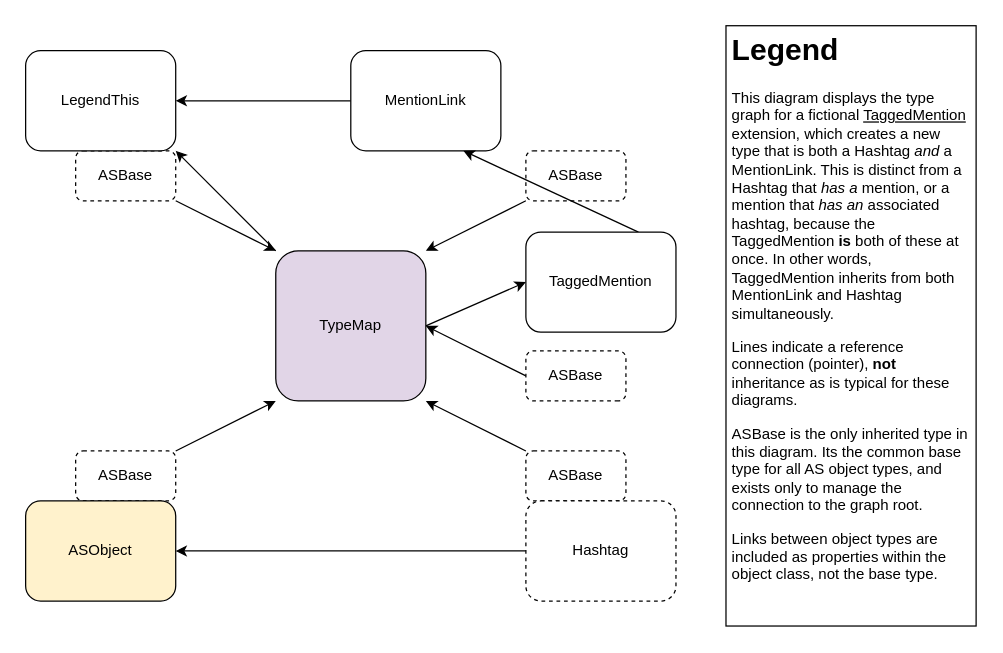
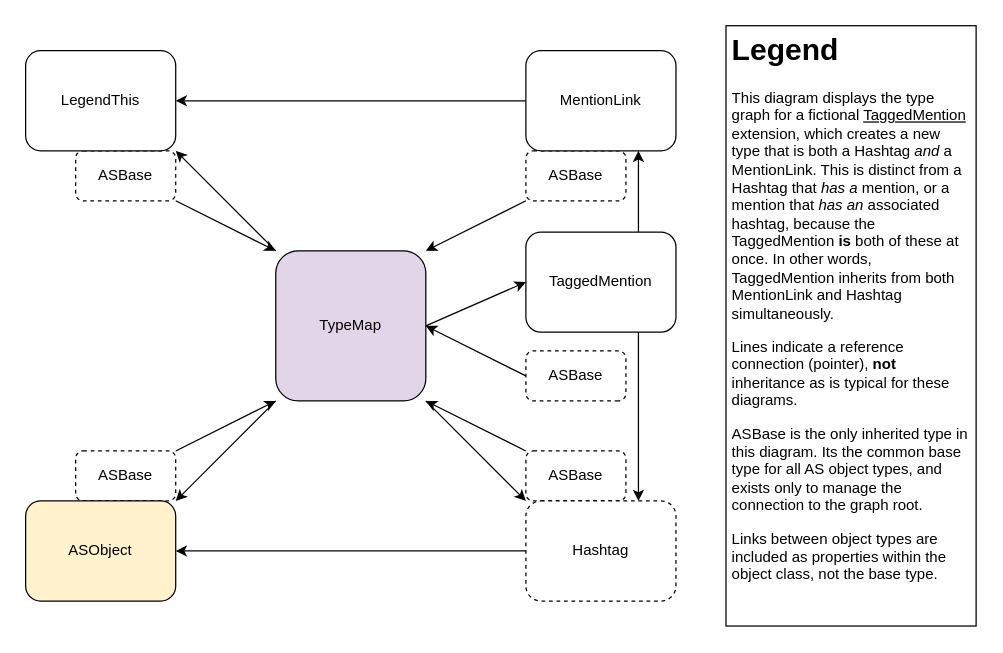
  <mxCell id="0" />
  <mxCell id="1" parent="0" />
+ <mxCell id="2" style="edgeStyle=none;html=1;exitX=0;exitY=1;exitDx=0;exitDy=0;entryX=1;entryY=0;entryDx=0;entryDy=0;startArrow=none;startFill=0;" edge="1" parent="1" source="6" target="12"><mxGeometry relative="1" as="geometry" /></mxCell>
  <mxCell id="3" style="edgeStyle=none;html=1;exitX=0;exitY=0;exitDx=0;exitDy=0;entryX=1;entryY=1;entryDx=0;entryDy=0;startArrow=none;startFill=0;" edge="1" parent="1" source="6" target="9"><mxGeometry relative="1" as="geometry" /></mxCell>
+ <mxCell id="4" style="edgeStyle=none;html=1;exitX=1;exitY=1;exitDx=0;exitDy=0;entryX=0;entryY=0;entryDx=0;entryDy=0;startArrow=none;startFill=0;" edge="1" parent="1" source="6" target="20"><mxGeometry relative="1" as="geometry" /></mxCell>
  <mxCell id="5" style="edgeStyle=none;html=1;exitX=1;exitY=0.5;exitDx=0;exitDy=0;entryX=0;entryY=0.5;entryDx=0;entryDy=0;startArrow=none;startFill=0;" edge="1" parent="1" source="6" target="25"><mxGeometry relative="1" as="geometry" /></mxCell>
  <mxCell id="6" value="TypeMap" style="rounded=1;whiteSpace=wrap;html=1;fillColor=#e1d5e7;" vertex="1" parent="1"><mxGeometry x="220" y="200" width="120" height="120" as="geometry" /></mxCell>
  <mxCell id="7" style="edgeStyle=none;html=1;exitX=1;exitY=1;exitDx=0;exitDy=0;entryX=0;entryY=0;entryDx=0;entryDy=0;startArrow=none;startFill=0;" edge="1" parent="1" source="8" target="6"><mxGeometry relative="1" as="geometry" /></mxCell>
  <mxCell id="8" value="ASBase" style="rounded=1;whiteSpace=wrap;html=1;dashed=1;" vertex="1" parent="1"><mxGeometry x="60" y="120" width="80" height="40" as="geometry" /></mxCell>
  <mxCell id="9" value="LegendThis" style="rounded=1;whiteSpace=wrap;html=1;" vertex="1" parent="1"><mxGeometry x="20" y="40" width="120" height="80" as="geometry" /></mxCell>
  <mxCell id="10" style="edgeStyle=none;html=1;exitX=1;exitY=0;exitDx=0;exitDy=0;entryX=0;entryY=1;entryDx=0;entryDy=0;startArrow=none;startFill=0;" edge="1" parent="1" source="11" target="6"><mxGeometry relative="1" as="geometry" /></mxCell>
  <mxCell id="11" value="ASBase" style="rounded=1;whiteSpace=wrap;html=1;dashed=1;" vertex="1" parent="1"><mxGeometry x="60" y="360" width="80" height="40" as="geometry" /></mxCell>
  <mxCell id="12" value="ASObject" style="rounded=1;whiteSpace=wrap;html=1;fillColor=#fff2cc;" vertex="1" parent="1"><mxGeometry x="20" y="400" width="120" height="80" as="geometry" /></mxCell>
  <mxCell id="13" style="edgeStyle=none;html=1;exitX=0;exitY=1;exitDx=0;exitDy=0;entryX=1;entryY=0;entryDx=0;entryDy=0;startArrow=none;startFill=0;" edge="1" parent="1" source="14" target="6"><mxGeometry relative="1" as="geometry" /></mxCell>
  <mxCell id="14" value="ASBase" style="rounded=1;whiteSpace=wrap;html=1;dashed=1;" vertex="1" parent="1"><mxGeometry x="420" y="120" width="80" height="40" as="geometry" /></mxCell>
  <mxCell id="15" style="edgeStyle=none;html=1;exitX=0;exitY=0.5;exitDx=0;exitDy=0;entryX=1;entryY=0.5;entryDx=0;entryDy=0;startArrow=none;startFill=0;" edge="1" parent="1" source="16" target="9"><mxGeometry relative="1" as="geometry" /></mxCell>
- <mxCell id="16" value="MentionLink" style="rounded=1;whiteSpace=wrap;html=1;" vertex="1" parent="1"><mxGeometry x="280" y="40" width="120" height="80" as="geometry" /></mxCell>
+ <mxCell id="16" value="MentionLink" style="rounded=1;whiteSpace=wrap;html=1;" vertex="1" parent="1"><mxGeometry x="420" y="40" width="120" height="80" as="geometry" /></mxCell>
  <mxCell id="17" style="edgeStyle=none;html=1;exitX=0;exitY=0;exitDx=0;exitDy=0;entryX=1;entryY=1;entryDx=0;entryDy=0;startArrow=none;startFill=0;" edge="1" parent="1" source="18" target="6"><mxGeometry relative="1" as="geometry" /></mxCell>
  <mxCell id="18" value="ASBase" style="rounded=1;whiteSpace=wrap;html=1;dashed=1;" vertex="1" parent="1"><mxGeometry x="420" y="360" width="80" height="40" as="geometry" /></mxCell>
  <mxCell id="19" style="edgeStyle=none;html=1;exitX=0;exitY=0.5;exitDx=0;exitDy=0;entryX=1;entryY=0.5;entryDx=0;entryDy=0;startArrow=none;startFill=0;" edge="1" parent="1" source="20" target="12"><mxGeometry relative="1" as="geometry" /></mxCell>
  <mxCell id="20" value="Hashtag" style="rounded=1;whiteSpace=wrap;html=1;dashed=1;" vertex="1" parent="1"><mxGeometry x="420" y="400" width="120" height="80" as="geometry" /></mxCell>
  <mxCell id="21" style="edgeStyle=none;html=1;exitX=1;exitY=0.5;exitDx=0;exitDy=0;entryX=1;entryY=0.5;entryDx=0;entryDy=0;startArrow=none;startFill=0;" edge="1" parent="1" source="22" target="6"><mxGeometry relative="1" as="geometry" /></mxCell>
  <mxCell id="22" value="ASBase" style="rounded=1;whiteSpace=wrap;html=1;dashed=1;direction=west;" vertex="1" parent="1"><mxGeometry x="420" y="280" width="80" height="40" as="geometry" /></mxCell>
  <mxCell id="23" style="edgeStyle=none;html=1;exitX=0.75;exitY=0;exitDx=0;exitDy=0;entryX=0.75;entryY=1;entryDx=0;entryDy=0;startArrow=none;startFill=0;" edge="1" parent="1" source="25" target="16"><mxGeometry relative="1" as="geometry" /></mxCell>
+ <mxCell id="24" style="edgeStyle=none;html=1;entryX=0.75;entryY=0;entryDx=0;entryDy=0;startArrow=none;startFill=0;exitX=0.75;exitY=1;exitDx=0;exitDy=0;" edge="1" parent="1" source="25" target="20"><mxGeometry relative="1" as="geometry" /></mxCell>
  <mxCell id="25" value="TaggedMention" style="rounded=1;whiteSpace=wrap;html=1;" vertex="1" parent="1"><mxGeometry x="420" y="185" width="120" height="80" as="geometry" /></mxCell>
  <mxCell id="26" value="&lt;h1&gt;Legend&lt;/h1&gt;&lt;p&gt;This diagram displays the type graph for a fictional &lt;u&gt;TaggedMention&lt;/u&gt; extension, which creates a new type that is both a Hashtag &lt;i&gt;and&lt;/i&gt; a MentionLink. This is distinct from a Hashtag that &lt;i&gt;has a&lt;/i&gt; mention, or a mention that &lt;i&gt;has an&lt;/i&gt; associated hashtag, because the TaggedMention &lt;b&gt;is&lt;/b&gt; both of these at once. In other words, TaggedMention inherits from both MentionLink and Hashtag simultaneously.&lt;/p&gt;&lt;p&gt;Lines indicate a reference connection (pointer), &lt;b&gt;not&lt;/b&gt; inheritance as is typical for these diagrams.&amp;nbsp;&lt;/p&gt;&lt;p&gt;ASBase is the only inherited type in this diagram. Its the common base type for all AS object types, and exists only to manage the connection to the graph root.&lt;/p&gt;&lt;p&gt;Links between object types are included as properties within the object class, not the base type.&lt;/p&gt;" style="text;html=1;strokeColor=default;fillColor=default;spacing=5;spacingTop=-20;whiteSpace=wrap;overflow=hidden;rounded=0;" vertex="1" parent="1"><mxGeometry x="580" y="20" width="200" height="480" as="geometry" /></mxCell>
